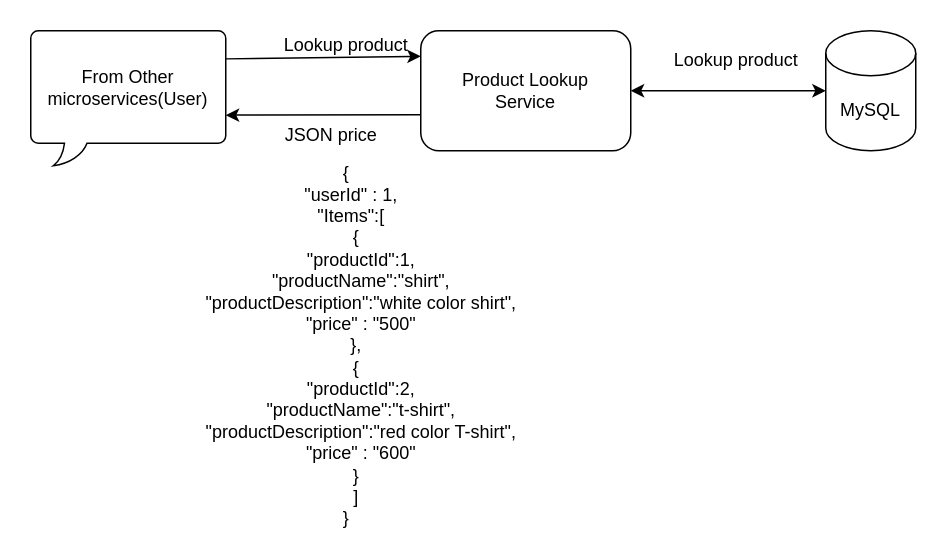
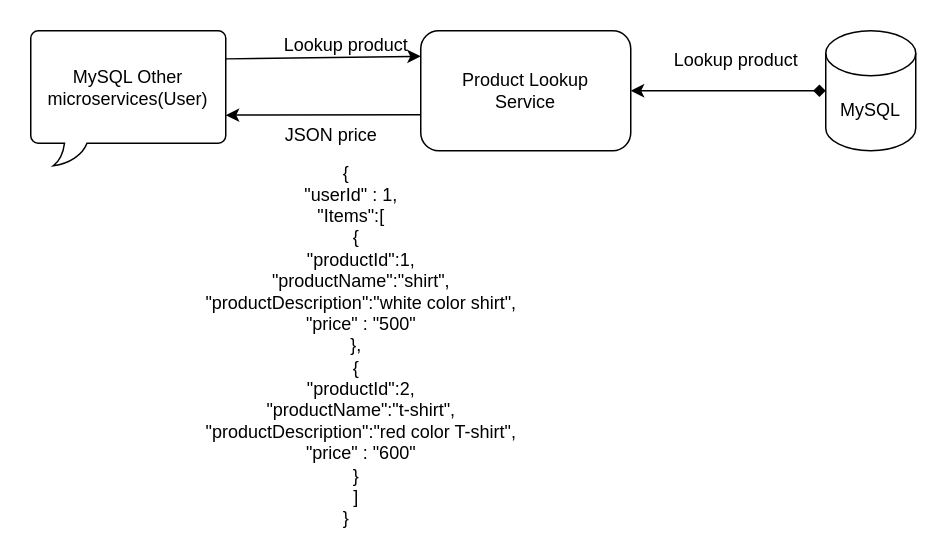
  <mxCell id="0" />
  <mxCell id="1" parent="0" />
  <mxCell id="2" value="Product Lookup&lt;br&gt;Service" style="rounded=1;whiteSpace=wrap;html=1;" parent="1" vertex="1"><mxGeometry x="280" y="20" width="140" height="80" as="geometry" /></mxCell>
  <mxCell id="3" value="MySQL" style="shape=cylinder3;whiteSpace=wrap;html=1;boundedLbl=1;backgroundOutline=1;size=15;" parent="1" vertex="1"><mxGeometry x="550" y="20" width="60" height="80" as="geometry" /></mxCell>
- <mxCell id="4" value="" style="endArrow=classic;startArrow=classic;html=1;entryX=0;entryY=0.5;entryDx=0;entryDy=0;entryPerimeter=0;exitX=1;exitY=0.5;exitDx=0;exitDy=0;" parent="1" source="2" target="3" edge="1"><mxGeometry width="50" height="50" relative="1" as="geometry"><mxPoint x="260" y="70" as="sourcePoint" /><mxPoint x="310" y="20" as="targetPoint" /></mxGeometry></mxCell>
- <mxCell id="5" value="From Other microservices(User)" style="whiteSpace=wrap;html=1;shape=mxgraph.basic.roundRectCallout;dx=30;dy=15;size=5;boundedLbl=1;" parent="1" vertex="1"><mxGeometry x="20" y="20" width="130" height="90" as="geometry" /></mxCell>
+ <mxCell id="4" value="" style="endArrow=diamond;startArrow=classic;html=1;entryX=0;entryY=0.5;entryDx=0;entryDy=0;entryPerimeter=0;exitX=1;exitY=0.5;exitDx=0;exitDy=0;" parent="1" source="2" target="3" edge="1"><mxGeometry width="50" height="50" relative="1" as="geometry"><mxPoint x="260" y="70" as="sourcePoint" /><mxPoint x="310" y="20" as="targetPoint" /></mxGeometry></mxCell>
+ <mxCell id="5" value="MySQL Other microservices(User)" style="whiteSpace=wrap;html=1;shape=mxgraph.basic.roundRectCallout;dx=30;dy=15;size=5;boundedLbl=1;" parent="1" vertex="1"><mxGeometry x="20" y="20" width="130" height="90" as="geometry" /></mxCell>
  <mxCell id="6" value="Lookup product" style="text;html=1;align=center;verticalAlign=middle;resizable=0;points=[];autosize=1;" parent="1" vertex="1"><mxGeometry x="180" y="20" width="100" height="20" as="geometry" /></mxCell>
  <mxCell id="7" value="Lookup product" style="text;html=1;align=center;verticalAlign=middle;resizable=0;points=[];autosize=1;" parent="1" vertex="1"><mxGeometry x="440" y="30" width="100" height="20" as="geometry" /></mxCell>
  <mxCell id="8" value="" style="endArrow=classic;html=1;exitX=0;exitY=0;exitDx=130;exitDy=18.75;exitPerimeter=0;entryX=1;entryY=0.85;entryDx=0;entryDy=0;entryPerimeter=0;" parent="1" source="5" target="6" edge="1"><mxGeometry width="50" height="50" relative="1" as="geometry"><mxPoint x="180" y="40" as="sourcePoint" /><mxPoint x="270" y="30" as="targetPoint" /></mxGeometry></mxCell>
  <mxCell id="9" value="" style="endArrow=classic;html=1;entryX=0;entryY=0;entryDx=130;entryDy=56.25;entryPerimeter=0;" parent="1" target="5" edge="1"><mxGeometry width="50" height="50" relative="1" as="geometry"><mxPoint x="280" y="76" as="sourcePoint" /><mxPoint x="182" y="86" as="targetPoint" /></mxGeometry></mxCell>
  <mxCell id="10" value="JSON price" style="text;html=1;align=center;verticalAlign=middle;resizable=0;points=[];autosize=1;" parent="1" vertex="1"><mxGeometry x="170" y="80" width="100" height="20" as="geometry" /></mxCell>
  <mxCell id="11" value="&lt;div&gt;{&lt;/div&gt;&lt;div&gt;&amp;nbsp; &quot;userId&quot; : 1,&lt;/div&gt;&lt;div&gt;&amp;nbsp; &quot;Items&quot;:[&lt;/div&gt;&lt;div&gt;&amp;nbsp; &amp;nbsp; {&lt;/div&gt;&lt;div&gt;&amp;nbsp; &amp;nbsp; &amp;nbsp; &quot;productId&quot;:1,&lt;/div&gt;&lt;div&gt;&amp;nbsp; &amp;nbsp; &amp;nbsp; &quot;productName&quot;:&quot;shirt&quot;,&lt;/div&gt;&lt;div&gt;&amp;nbsp; &amp;nbsp; &amp;nbsp; &quot;productDescription&quot;:&quot;white color shirt&quot;,&lt;/div&gt;&lt;div&gt;&amp;nbsp; &amp;nbsp; &amp;nbsp; &quot;price&quot; : &quot;500&quot;&lt;/div&gt;&lt;div&gt;&amp;nbsp; &amp;nbsp; },&lt;/div&gt;&lt;div&gt;&amp;nbsp; &amp;nbsp; {&lt;/div&gt;&lt;div&gt;&amp;nbsp; &amp;nbsp; &amp;nbsp; &quot;productId&quot;:2,&lt;/div&gt;&lt;div&gt;&amp;nbsp; &amp;nbsp; &amp;nbsp; &quot;productName&quot;:&quot;t-shirt&quot;,&lt;/div&gt;&lt;div&gt;&amp;nbsp; &amp;nbsp; &amp;nbsp; &quot;productDescription&quot;:&quot;red color T-shirt&quot;,&lt;/div&gt;&lt;div&gt;&amp;nbsp; &amp;nbsp; &amp;nbsp; &quot;price&quot; : &quot;600&quot;&lt;/div&gt;&lt;div&gt;&amp;nbsp; &amp;nbsp; }&lt;/div&gt;&lt;div&gt;&amp;nbsp; &amp;nbsp; ]&lt;/div&gt;&lt;div&gt;}&lt;/div&gt;" style="text;html=1;align=center;verticalAlign=middle;resizable=0;points=[];autosize=1;" parent="1" vertex="1"><mxGeometry x="110" y="110" width="240" height="240" as="geometry" /></mxCell>
